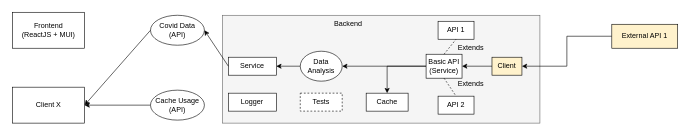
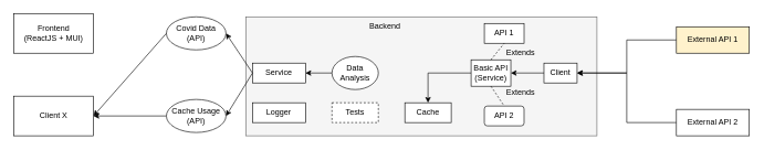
  <mxCell id="0" />
  <mxCell id="1" parent="0" />
  <mxCell id="2" value="" style="rounded=0;whiteSpace=wrap;html=1;fillColor=#f5f5f5;fontColor=#333333;strokeColor=#666666;" vertex="1" parent="1"><mxGeometry x="370" y="25" width="530" height="180" as="geometry" /></mxCell>
  <mxCell id="3" value="&lt;div&gt;Frontend&lt;/div&gt;&lt;div&gt;(ReactJS + MUI)&lt;br&gt;&lt;/div&gt;" style="rounded=0;whiteSpace=wrap;html=1;" vertex="1" parent="1"><mxGeometry x="20" y="20" width="120" height="60" as="geometry" /></mxCell>
  <mxCell id="4" value="Service" style="rounded=0;whiteSpace=wrap;html=1;" vertex="1" parent="1"><mxGeometry x="380" y="95" width="80" height="30" as="geometry" /></mxCell>
  <mxCell id="5" value="API 1" style="rounded=0;whiteSpace=wrap;html=1;" vertex="1" parent="1"><mxGeometry x="730" y="35" width="60" height="30" as="geometry" /></mxCell>
- <mxCell id="6" value="API 2" style="rounded=0;whiteSpace=wrap;html=1;" vertex="1" parent="1"><mxGeometry x="730" y="160" width="60" height="30" as="geometry" /></mxCell>
+ <mxCell id="6" value="API 2" style="whiteSpace=wrap;html=1;rounded=1;" vertex="1" parent="1"><mxGeometry x="730" y="160" width="60" height="30" as="geometry" /></mxCell>
  <mxCell id="7" style="edgeStyle=orthogonalEdgeStyle;rounded=0;orthogonalLoop=1;jettySize=auto;html=1;entryX=0.5;entryY=0;entryDx=0;entryDy=0;" edge="1" parent="1" source="9" target="14"><mxGeometry relative="1" as="geometry" /></mxCell>
- <mxCell id="8" style="edgeStyle=orthogonalEdgeStyle;rounded=0;orthogonalLoop=1;jettySize=auto;html=1;entryX=1;entryY=0.5;entryDx=0;entryDy=0;" edge="1" parent="1" source="9" target="16"><mxGeometry relative="1" as="geometry" /></mxCell>
  <mxCell id="9" value="&lt;div&gt;Basic API&lt;/div&gt;(Service)" style="rounded=0;whiteSpace=wrap;html=1;" vertex="1" parent="1"><mxGeometry x="710" y="90" width="60" height="40" as="geometry" /></mxCell>
  <mxCell id="10" style="edgeStyle=orthogonalEdgeStyle;rounded=0;orthogonalLoop=1;jettySize=auto;html=1;entryX=1;entryY=0.5;entryDx=0;entryDy=0;" edge="1" parent="1" source="11" target="32"><mxGeometry relative="1" as="geometry" /></mxCell>
  <mxCell id="11" value="External API 1" style="rounded=0;whiteSpace=wrap;html=1;fillColor=#fff2cc;" vertex="1" parent="1"><mxGeometry x="1020" y="40" width="110" height="40" as="geometry" /></mxCell>
+ <mxCell id="12" style="edgeStyle=orthogonalEdgeStyle;rounded=0;orthogonalLoop=1;jettySize=auto;html=1;entryX=1;entryY=0.5;entryDx=0;entryDy=0;" edge="1" parent="1" source="13" target="32"><mxGeometry relative="1" as="geometry" /></mxCell>
+ <mxCell id="13" value="External API 2" style="rounded=0;whiteSpace=wrap;html=1;" vertex="1" parent="1"><mxGeometry x="1020" y="165" width="110" height="40" as="geometry" /></mxCell>
  <mxCell id="14" value="Cache" style="rounded=0;whiteSpace=wrap;html=1;" vertex="1" parent="1"><mxGeometry x="610" y="155" width="70" height="30" as="geometry" /></mxCell>
  <mxCell id="15" style="edgeStyle=orthogonalEdgeStyle;rounded=0;orthogonalLoop=1;jettySize=auto;html=1;entryX=1;entryY=0.5;entryDx=0;entryDy=0;" edge="1" parent="1" source="16" target="4"><mxGeometry relative="1" as="geometry" /></mxCell>
  <mxCell id="16" value="Data Analysis" style="ellipse;whiteSpace=wrap;html=1;" vertex="1" parent="1"><mxGeometry x="500" y="85" width="70" height="50" as="geometry" /></mxCell>
  <mxCell id="17" value="Logger" style="rounded=0;whiteSpace=wrap;html=1;" vertex="1" parent="1"><mxGeometry x="380" y="155" width="80" height="30" as="geometry" /></mxCell>
  <mxCell id="18" value="Tests" style="rounded=0;whiteSpace=wrap;html=1;dashed=1;" vertex="1" parent="1"><mxGeometry x="500" y="155" width="70" height="30" as="geometry" /></mxCell>
  <mxCell id="19" value="&lt;div&gt;Covid Data&lt;/div&gt;&lt;div&gt;(API)&lt;br&gt;&lt;/div&gt;" style="ellipse;whiteSpace=wrap;html=1;" vertex="1" parent="1"><mxGeometry x="250" y="25" width="90" height="50" as="geometry" /></mxCell>
  <mxCell id="20" style="edgeStyle=orthogonalEdgeStyle;rounded=0;orthogonalLoop=1;jettySize=auto;html=1;entryX=1;entryY=0.5;entryDx=0;entryDy=0;" edge="1" parent="1" source="21" target="28"><mxGeometry relative="1" as="geometry" /></mxCell>
  <mxCell id="21" value="&lt;div&gt;Cache Usage&lt;/div&gt;&lt;div&gt;(API)&lt;br&gt;&lt;/div&gt;" style="ellipse;whiteSpace=wrap;html=1;" vertex="1" parent="1"><mxGeometry x="250" y="150" width="90" height="50" as="geometry" /></mxCell>
  <mxCell id="22" value="" style="endArrow=none;dashed=1;html=1;rounded=0;entryX=0.5;entryY=1;entryDx=0;entryDy=0;exitX=0.5;exitY=0;exitDx=0;exitDy=0;" edge="1" parent="1" source="9" target="5"><mxGeometry width="50" height="50" relative="1" as="geometry"><mxPoint x="630" y="255" as="sourcePoint" /><mxPoint x="680" y="205" as="targetPoint" /></mxGeometry></mxCell>
  <mxCell id="23" value="" style="endArrow=none;dashed=1;html=1;rounded=0;entryX=0.5;entryY=0;entryDx=0;entryDy=0;exitX=0.5;exitY=1;exitDx=0;exitDy=0;" edge="1" parent="1" source="9" target="6"><mxGeometry width="50" height="50" relative="1" as="geometry"><mxPoint x="710" y="315" as="sourcePoint" /><mxPoint x="760" y="265" as="targetPoint" /></mxGeometry></mxCell>
  <mxCell id="24" value="Extends" style="text;html=1;strokeColor=none;fillColor=none;align=center;verticalAlign=middle;whiteSpace=wrap;rounded=0;" vertex="1" parent="1"><mxGeometry x="760" y="70" width="50" height="20" as="geometry" /></mxCell>
  <mxCell id="25" value="Extends" style="text;html=1;strokeColor=none;fillColor=none;align=center;verticalAlign=middle;whiteSpace=wrap;rounded=0;" vertex="1" parent="1"><mxGeometry x="760" y="130" width="50" height="20" as="geometry" /></mxCell>
  <mxCell id="26" value="" style="endArrow=classic;html=1;rounded=0;entryX=1;entryY=0.5;entryDx=0;entryDy=0;exitX=0;exitY=0.5;exitDx=0;exitDy=0;" edge="1" parent="1" source="4" target="19"><mxGeometry width="50" height="50" relative="1" as="geometry"><mxPoint x="300" y="255" as="sourcePoint" /><mxPoint x="350" y="205" as="targetPoint" /></mxGeometry></mxCell>
+ <mxCell id="27" value="" style="endArrow=classic;html=1;rounded=0;entryX=1;entryY=0.5;entryDx=0;entryDy=0;exitX=0;exitY=0.5;exitDx=0;exitDy=0;" edge="1" parent="1" source="4" target="21"><mxGeometry width="50" height="50" relative="1" as="geometry"><mxPoint x="300" y="255" as="sourcePoint" /><mxPoint x="350" y="205" as="targetPoint" /></mxGeometry></mxCell>
  <mxCell id="28" value="Client X" style="rounded=0;whiteSpace=wrap;html=1;" vertex="1" parent="1"><mxGeometry x="20" y="145" width="120" height="60" as="geometry" /></mxCell>
  <mxCell id="29" value="" style="endArrow=classic;html=1;rounded=0;entryX=1;entryY=0.5;entryDx=0;entryDy=0;exitX=0;exitY=0.5;exitDx=0;exitDy=0;" edge="1" parent="1" source="19" target="28"><mxGeometry width="50" height="50" relative="1" as="geometry"><mxPoint x="160" y="225" as="sourcePoint" /><mxPoint x="210" y="175" as="targetPoint" /></mxGeometry></mxCell>
  <mxCell id="30" value="Backend" style="text;html=1;strokeColor=none;fillColor=none;align=center;verticalAlign=middle;whiteSpace=wrap;rounded=0;" vertex="1" parent="1"><mxGeometry x="550" y="25" width="60" height="30" as="geometry" /></mxCell>
  <mxCell id="31" style="edgeStyle=orthogonalEdgeStyle;rounded=0;orthogonalLoop=1;jettySize=auto;html=1;entryX=1;entryY=0.5;entryDx=0;entryDy=0;" edge="1" parent="1" source="32" target="9"><mxGeometry relative="1" as="geometry" /></mxCell>
- <mxCell id="32" value="Client" style="rounded=0;whiteSpace=wrap;html=1;fillColor=#fff2cc;" vertex="1" parent="1"><mxGeometry x="820" y="95" width="50" height="30" as="geometry" /></mxCell>
+ <mxCell id="32" value="Client" style="rounded=0;whiteSpace=wrap;html=1;" vertex="1" parent="1"><mxGeometry x="820" y="95" width="50" height="30" as="geometry" /></mxCell>
